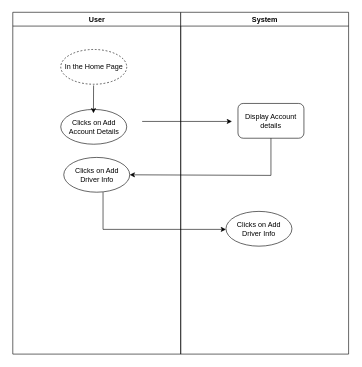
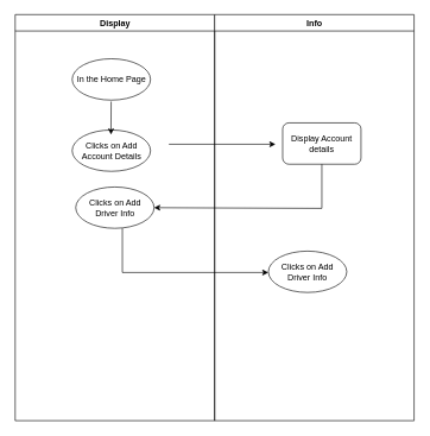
  <mxCell id="0" />
  <mxCell id="1" parent="0" />
- <mxCell id="2" value="User" style="swimlane;whiteSpace=wrap" parent="1" vertex="1"><mxGeometry x="20.5" y="20" width="280" height="570" as="geometry" /></mxCell>
- <mxCell id="3" value="In the Home Page" style="ellipse;whiteSpace=wrap;html=1;dashed=1;" vertex="1" parent="2"><mxGeometry x="80" y="62" width="110" height="58" as="geometry" /></mxCell>
+ <mxCell id="2" value="Display" style="swimlane;whiteSpace=wrap" parent="1" vertex="1"><mxGeometry x="20.5" y="20" width="280" height="570" as="geometry" /></mxCell>
+ <mxCell id="3" value="In the Home Page" style="ellipse;whiteSpace=wrap;html=1;" vertex="1" parent="2"><mxGeometry x="80" y="62" width="110" height="58" as="geometry" /></mxCell>
  <mxCell id="4" value="Clicks on Add Account Details" style="ellipse;whiteSpace=wrap;html=1;" vertex="1" parent="2"><mxGeometry x="80" y="162" width="110" height="58" as="geometry" /></mxCell>
  <mxCell id="5" value="" style="endArrow=classic;html=1;rounded=0;exitX=0.543;exitY=0.89;exitDx=0;exitDy=0;exitPerimeter=0;" edge="1" parent="2"><mxGeometry width="50" height="50" relative="1" as="geometry"><mxPoint x="134.73" y="122" as="sourcePoint" /><mxPoint x="134.5" y="168.38" as="targetPoint" /></mxGeometry></mxCell>
  <mxCell id="6" value="" style="endArrow=classic;html=1;rounded=0;exitX=0.543;exitY=0.89;exitDx=0;exitDy=0;exitPerimeter=0;" edge="1" parent="2"><mxGeometry width="50" height="50" relative="1" as="geometry"><mxPoint x="215.73" y="182" as="sourcePoint" /><mxPoint x="365.5" y="182" as="targetPoint" /></mxGeometry></mxCell>
  <mxCell id="7" value="Clicks on Add Driver Info" style="ellipse;whiteSpace=wrap;html=1;" vertex="1" parent="2"><mxGeometry x="85" y="242" width="110" height="58" as="geometry" /></mxCell>
  <mxCell id="8" value="" style="endArrow=classic;html=1;rounded=0;exitX=0.5;exitY=1;exitDx=0;exitDy=0;" edge="1" parent="2"><mxGeometry width="50" height="50" relative="1" as="geometry"><mxPoint x="150.5" y="300" as="sourcePoint" /><mxPoint x="355.5" y="362" as="targetPoint" /><Array as="points"><mxPoint x="150.5" y="362" /></Array></mxGeometry></mxCell>
- <mxCell id="9" value="System" style="swimlane;whiteSpace=wrap" parent="1" vertex="1"><mxGeometry x="300.5" y="20" width="280" height="570" as="geometry" /></mxCell>
+ <mxCell id="9" value="Info" style="swimlane;whiteSpace=wrap" parent="1" vertex="1"><mxGeometry x="300.5" y="20" width="280" height="570" as="geometry" /></mxCell>
  <mxCell id="10" value="Display Account details" style="whiteSpace=wrap;html=1;rounded=1;" vertex="1" parent="9"><mxGeometry x="95.5" y="152" width="110" height="58" as="geometry" /></mxCell>
  <mxCell id="11" value="Clicks on Add Driver Info" style="ellipse;whiteSpace=wrap;html=1;" vertex="1" parent="9"><mxGeometry x="75.5" y="332" width="110" height="58" as="geometry" /></mxCell>
  <mxCell id="12" value="" style="endArrow=classic;html=1;rounded=0;exitX=0.5;exitY=1;exitDx=0;exitDy=0;entryX=1;entryY=0.5;entryDx=0;entryDy=0;" edge="1" parent="1" source="10" target="7"><mxGeometry width="50" height="50" relative="1" as="geometry"><mxPoint x="366" y="200.5" as="sourcePoint" /><mxPoint x="515.77" y="200.5" as="targetPoint" /><Array as="points"><mxPoint x="451" y="292" /></Array></mxGeometry></mxCell>
